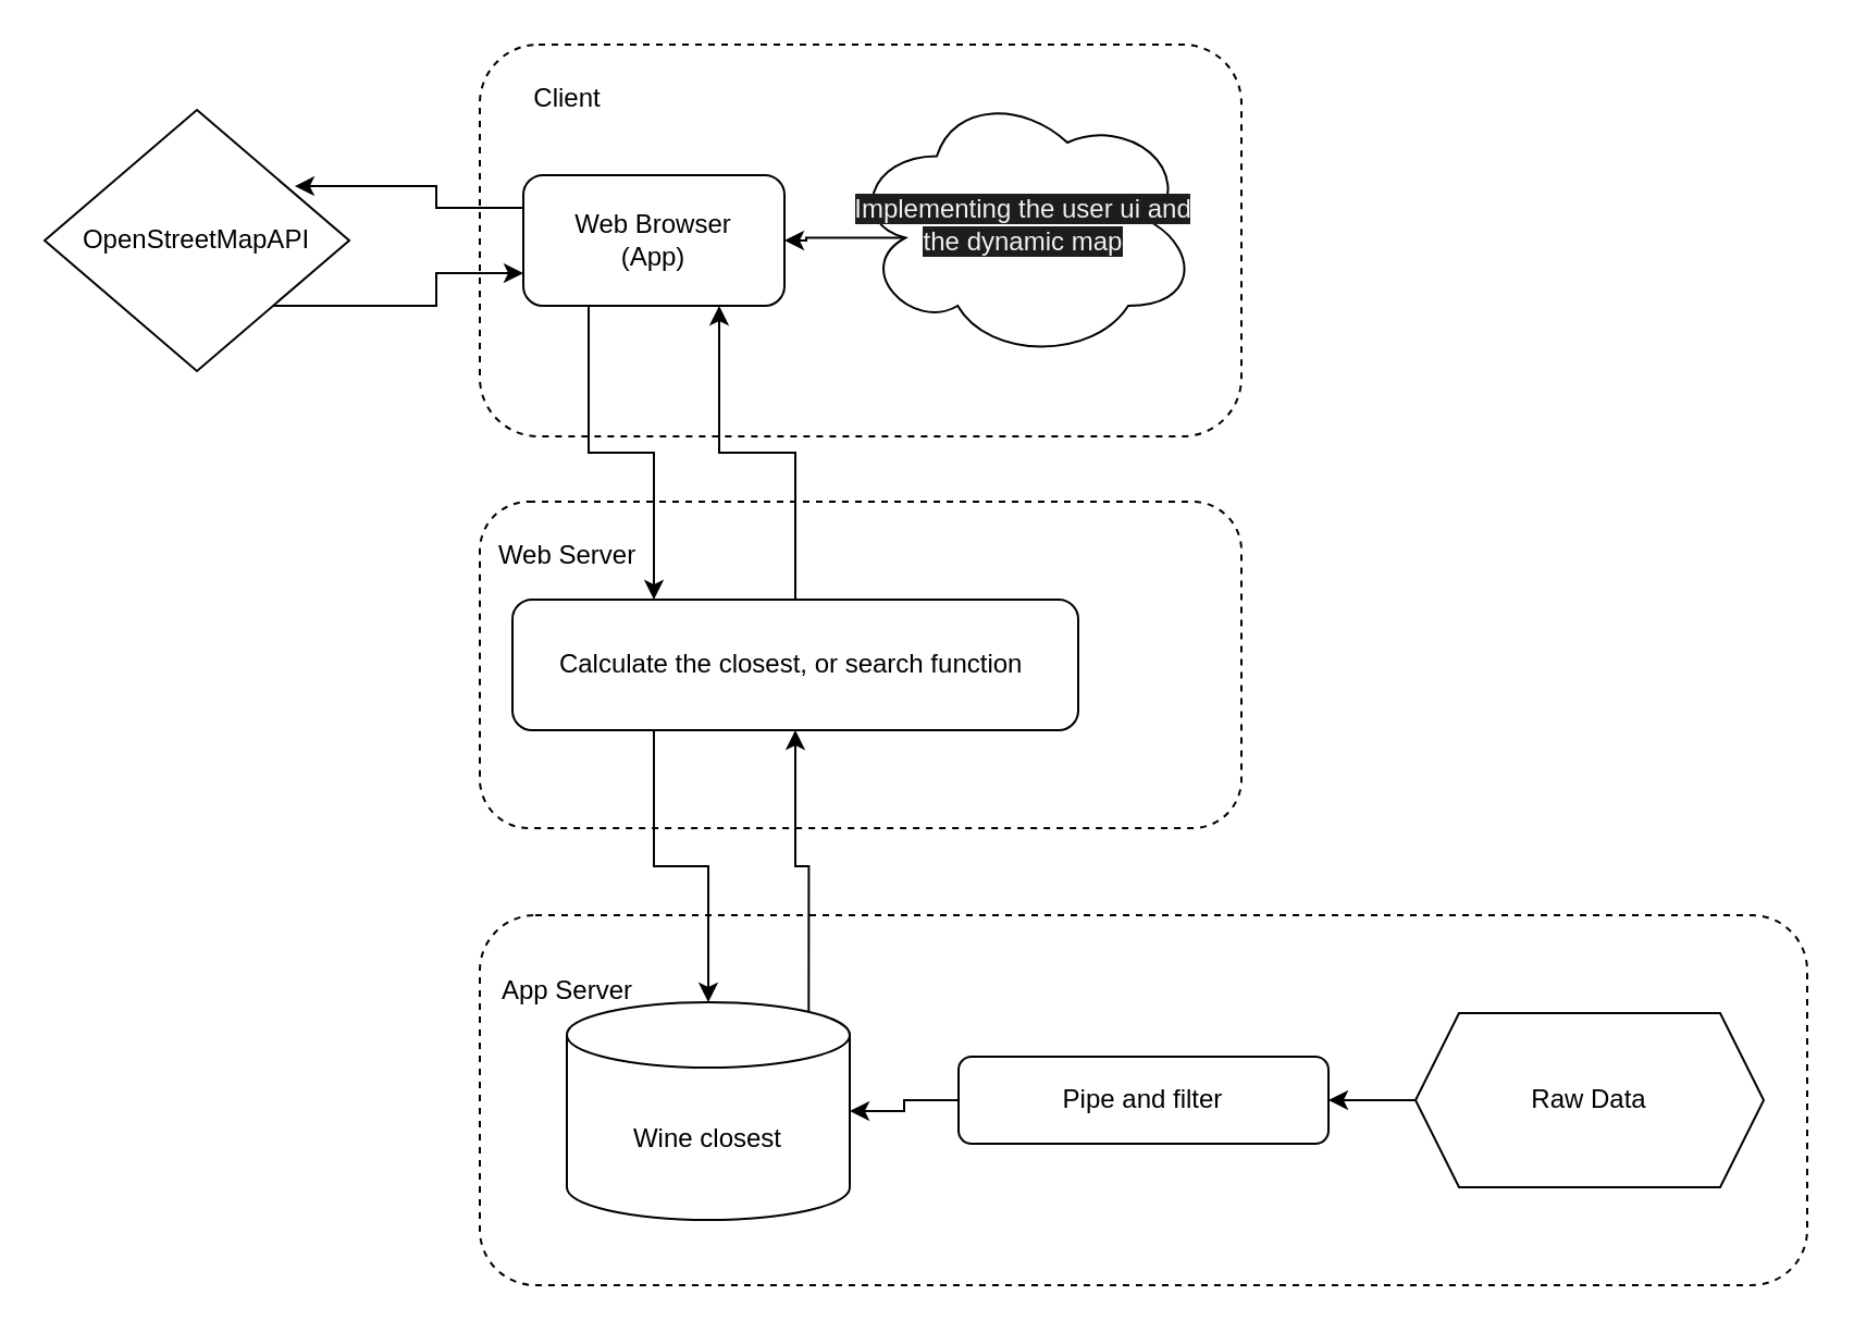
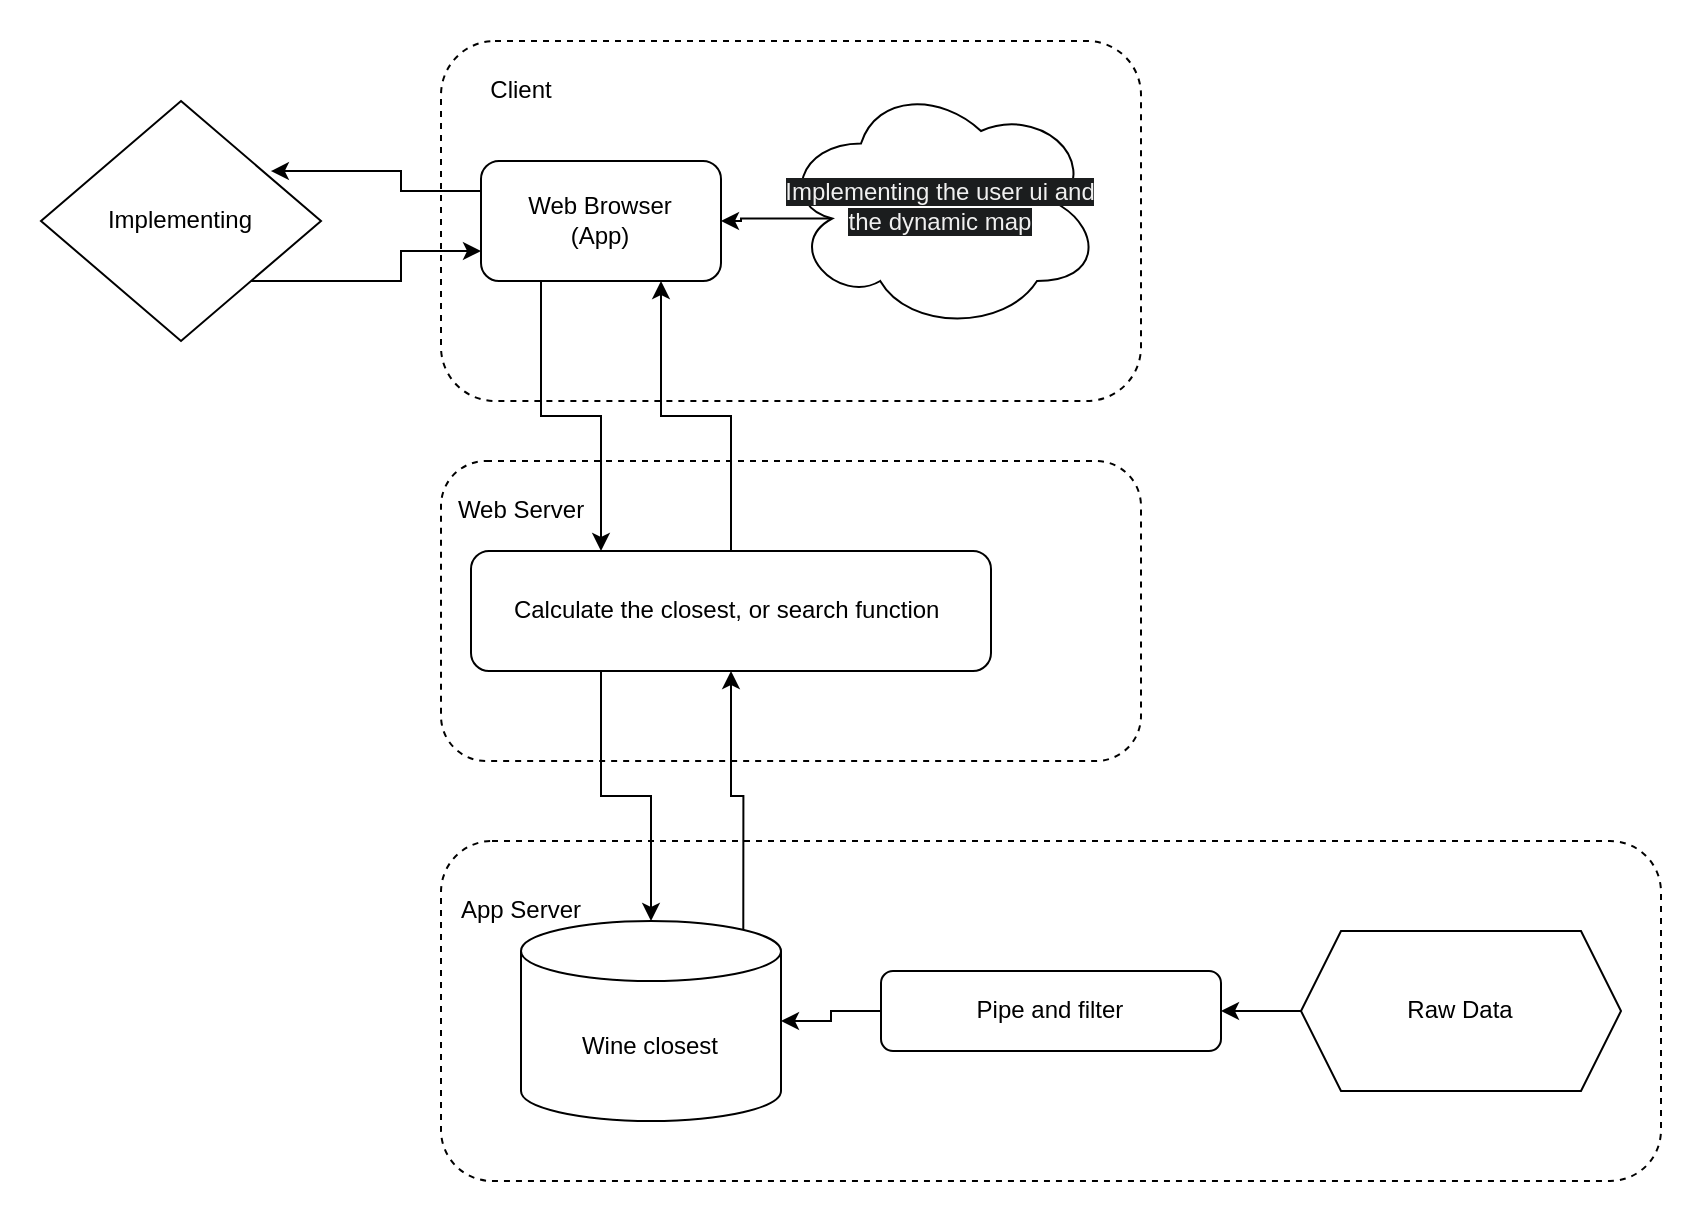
  <mxCell id="0" />
  <mxCell id="1" parent="0" />
  <mxCell id="2" value="" style="rounded=1;whiteSpace=wrap;html=1;dashed=1;" vertex="1" parent="1"><mxGeometry x="220" y="20" width="350" height="180" as="geometry" /></mxCell>
  <mxCell id="3" value="Client" style="text;html=1;align=center;verticalAlign=middle;resizable=0;points=[];autosize=1;strokeColor=none;fillColor=none;" vertex="1" parent="1"><mxGeometry x="235" y="30" width="50" height="30" as="geometry" /></mxCell>
  <mxCell id="4" value="" style="rounded=1;whiteSpace=wrap;html=1;dashed=1;" vertex="1" parent="1"><mxGeometry x="220" y="230" width="350" height="150" as="geometry" /></mxCell>
  <mxCell id="5" value="Web Server" style="text;html=1;align=center;verticalAlign=middle;resizable=0;points=[];autosize=1;strokeColor=none;fillColor=none;" vertex="1" parent="1"><mxGeometry x="215" y="240" width="90" height="30" as="geometry" /></mxCell>
  <mxCell id="6" value="" style="rounded=1;whiteSpace=wrap;html=1;dashed=1;" vertex="1" parent="1"><mxGeometry x="220" y="420" width="610" height="170" as="geometry" /></mxCell>
  <mxCell id="7" value="App Server" style="text;html=1;align=center;verticalAlign=middle;resizable=0;points=[];autosize=1;strokeColor=none;fillColor=none;" vertex="1" parent="1"><mxGeometry x="220" y="440" width="80" height="30" as="geometry" /></mxCell>
  <mxCell id="8" style="edgeStyle=orthogonalEdgeStyle;rounded=0;orthogonalLoop=1;jettySize=auto;html=1;exitX=0.25;exitY=1;exitDx=0;exitDy=0;entryX=0.25;entryY=0;entryDx=0;entryDy=0;" edge="1" parent="1" source="9" target="17"><mxGeometry relative="1" as="geometry" /></mxCell>
  <mxCell id="9" value="Web Browser&lt;br&gt;(App)" style="rounded=1;whiteSpace=wrap;html=1;" vertex="1" parent="1"><mxGeometry x="240" y="80" width="120" height="60" as="geometry" /></mxCell>
  <mxCell id="10" style="edgeStyle=orthogonalEdgeStyle;rounded=0;orthogonalLoop=1;jettySize=auto;html=1;exitX=0.16;exitY=0.55;exitDx=0;exitDy=0;exitPerimeter=0;entryX=1;entryY=0.5;entryDx=0;entryDy=0;" edge="1" parent="1" source="11" target="9"><mxGeometry relative="1" as="geometry" /></mxCell>
  <mxCell id="11" value="&lt;span style=&quot;color: rgb(240, 240, 240); font-family: Helvetica; font-size: 12px; font-style: normal; font-variant-ligatures: normal; font-variant-caps: normal; font-weight: 400; letter-spacing: normal; orphans: 2; text-align: center; text-indent: 0px; text-transform: none; widows: 2; word-spacing: 0px; -webkit-text-stroke-width: 0px; background-color: rgb(27, 29, 30); text-decoration-thickness: initial; text-decoration-style: initial; text-decoration-color: initial; float: none; display: inline !important;&quot;&gt;Implementing the user ui and the dynamic map&lt;/span&gt;" style="ellipse;shape=cloud;whiteSpace=wrap;html=1;" vertex="1" parent="1"><mxGeometry x="390" y="40" width="160" height="125" as="geometry" /></mxCell>
  <mxCell id="12" style="edgeStyle=orthogonalEdgeStyle;rounded=0;orthogonalLoop=1;jettySize=auto;html=1;exitX=1;exitY=1;exitDx=0;exitDy=0;entryX=0;entryY=0.75;entryDx=0;entryDy=0;" edge="1" parent="1" source="13" target="9"><mxGeometry relative="1" as="geometry" /></mxCell>
- <mxCell id="13" value="OpenStreetMapAPI" style="rhombus;whiteSpace=wrap;html=1;" vertex="1" parent="1"><mxGeometry x="20" y="50" width="140" height="120" as="geometry" /></mxCell>
+ <mxCell id="13" value="Implementing" style="rhombus;whiteSpace=wrap;html=1;" vertex="1" parent="1"><mxGeometry x="20" y="50" width="140" height="120" as="geometry" /></mxCell>
  <mxCell id="14" style="edgeStyle=orthogonalEdgeStyle;rounded=0;orthogonalLoop=1;jettySize=auto;html=1;exitX=0;exitY=0.25;exitDx=0;exitDy=0;entryX=0.821;entryY=0.292;entryDx=0;entryDy=0;entryPerimeter=0;" edge="1" parent="1" source="9" target="13"><mxGeometry relative="1" as="geometry" /></mxCell>
  <mxCell id="15" style="edgeStyle=orthogonalEdgeStyle;rounded=0;orthogonalLoop=1;jettySize=auto;html=1;exitX=0.5;exitY=0;exitDx=0;exitDy=0;entryX=0.75;entryY=1;entryDx=0;entryDy=0;" edge="1" parent="1" source="17" target="9"><mxGeometry relative="1" as="geometry" /></mxCell>
  <mxCell id="16" style="edgeStyle=orthogonalEdgeStyle;rounded=0;orthogonalLoop=1;jettySize=auto;html=1;exitX=0.25;exitY=1;exitDx=0;exitDy=0;" edge="1" parent="1" source="17" target="19"><mxGeometry relative="1" as="geometry" /></mxCell>
  <mxCell id="17" value="Calculate the closest, or search function&amp;nbsp;" style="rounded=1;whiteSpace=wrap;html=1;" vertex="1" parent="1"><mxGeometry x="235" y="275" width="260" height="60" as="geometry" /></mxCell>
  <mxCell id="18" style="edgeStyle=orthogonalEdgeStyle;rounded=0;orthogonalLoop=1;jettySize=auto;html=1;exitX=0.855;exitY=0;exitDx=0;exitDy=4.35;exitPerimeter=0;entryX=0.5;entryY=1;entryDx=0;entryDy=0;" edge="1" parent="1" source="19" target="17"><mxGeometry relative="1" as="geometry" /></mxCell>
  <mxCell id="19" value="Wine closest" style="shape=cylinder3;whiteSpace=wrap;html=1;boundedLbl=1;backgroundOutline=1;size=15;" vertex="1" parent="1"><mxGeometry x="260" y="460" width="130" height="100" as="geometry" /></mxCell>
  <mxCell id="20" style="edgeStyle=orthogonalEdgeStyle;rounded=0;orthogonalLoop=1;jettySize=auto;html=1;exitX=0;exitY=0.5;exitDx=0;exitDy=0;" edge="1" parent="1" source="21" target="23"><mxGeometry relative="1" as="geometry" /></mxCell>
  <mxCell id="21" value="Raw Data" style="shape=hexagon;perimeter=hexagonPerimeter2;whiteSpace=wrap;html=1;fixedSize=1;" vertex="1" parent="1"><mxGeometry x="650" y="465" width="160" height="80" as="geometry" /></mxCell>
  <mxCell id="22" style="edgeStyle=orthogonalEdgeStyle;rounded=0;orthogonalLoop=1;jettySize=auto;html=1;exitX=0;exitY=0.5;exitDx=0;exitDy=0;" edge="1" parent="1" source="23" target="19"><mxGeometry relative="1" as="geometry" /></mxCell>
  <mxCell id="23" value="Pipe and filter" style="rounded=1;whiteSpace=wrap;html=1;" vertex="1" parent="1"><mxGeometry x="440" y="485" width="170" height="40" as="geometry" /></mxCell>
